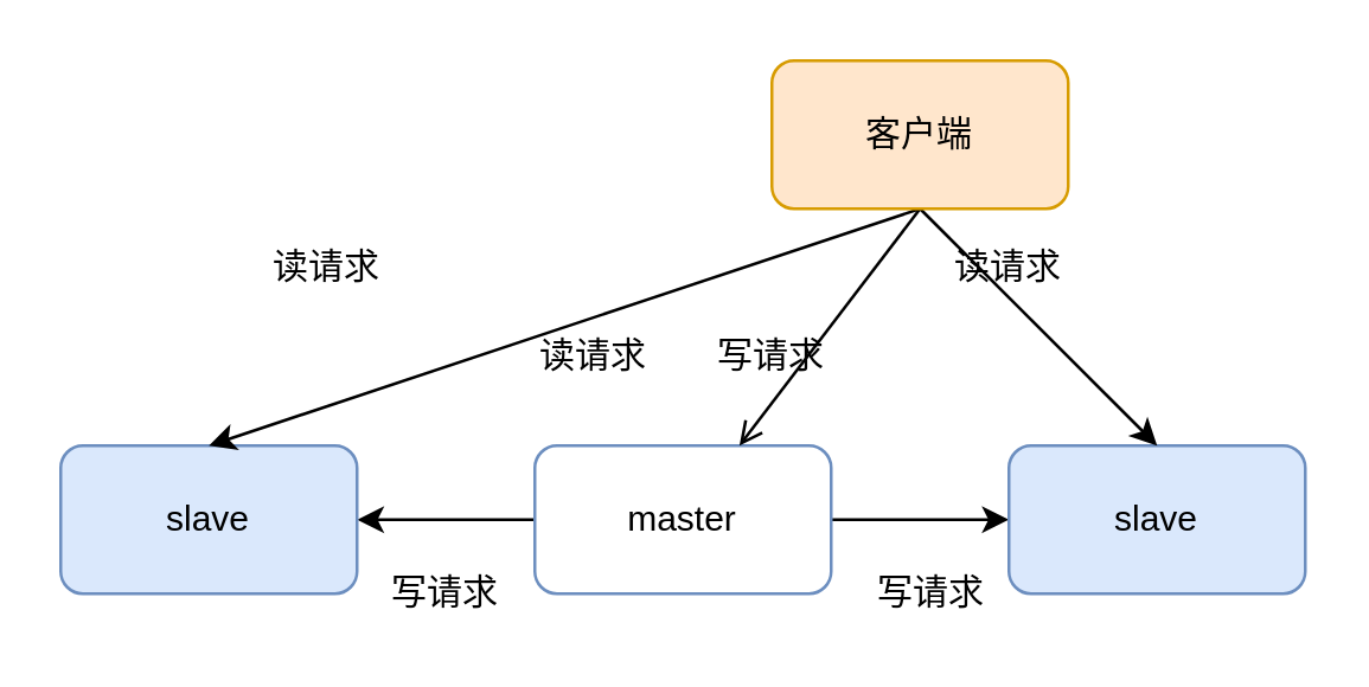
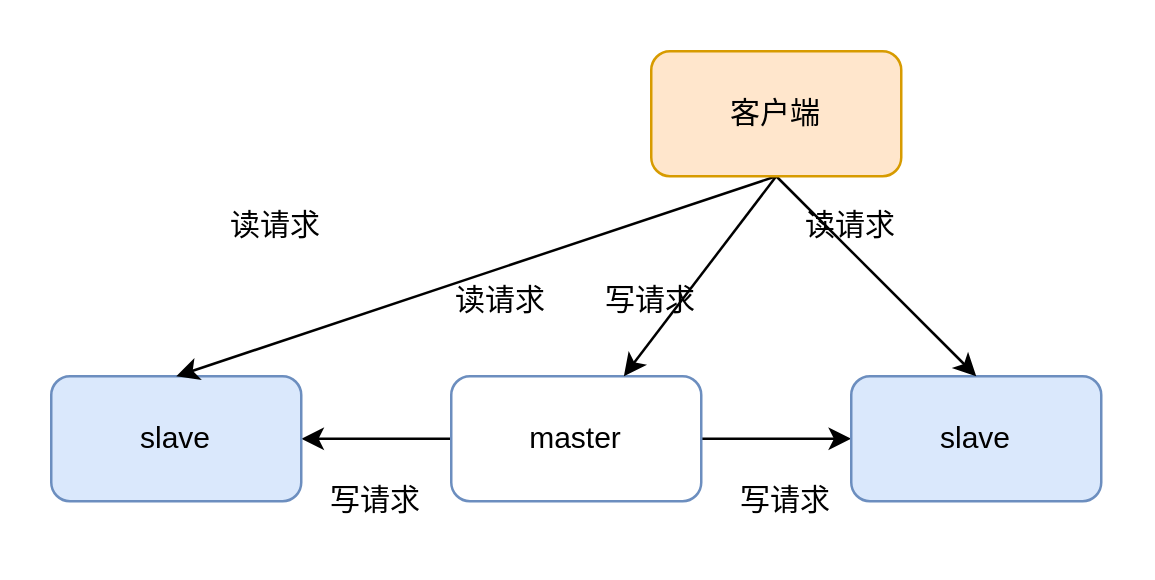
  <mxCell id="0" />
  <mxCell id="1" parent="0" />
  <mxCell id="2" style="edgeStyle=none;rounded=0;orthogonalLoop=1;jettySize=auto;html=1;exitX=0;exitY=0.5;exitDx=0;exitDy=0;entryX=1;entryY=0.5;entryDx=0;entryDy=0;" edge="1" parent="1" source="4" target="5"><mxGeometry relative="1" as="geometry" /></mxCell>
  <mxCell id="3" style="edgeStyle=none;rounded=0;orthogonalLoop=1;jettySize=auto;html=1;exitX=1;exitY=0.5;exitDx=0;exitDy=0;entryX=0;entryY=0.5;entryDx=0;entryDy=0;" edge="1" parent="1" source="4" target="6"><mxGeometry relative="1" as="geometry" /></mxCell>
  <mxCell id="4" value="master" style="rounded=1;whiteSpace=wrap;html=1;fillColor=#ffffff;strokeColor=#6c8ebf;" vertex="1" parent="1"><mxGeometry x="180" y="150" width="100" height="50" as="geometry" /></mxCell>
  <mxCell id="5" value="slave" style="rounded=1;whiteSpace=wrap;html=1;fillColor=#dae8fc;strokeColor=#6c8ebf;" vertex="1" parent="1"><mxGeometry x="20" y="150" width="100" height="50" as="geometry" /></mxCell>
  <mxCell id="6" value="slave" style="rounded=1;whiteSpace=wrap;html=1;fillColor=#dae8fc;strokeColor=#6c8ebf;" vertex="1" parent="1"><mxGeometry x="340" y="150" width="100" height="50" as="geometry" /></mxCell>
  <mxCell id="7" style="rounded=0;orthogonalLoop=1;jettySize=auto;html=1;exitX=0.5;exitY=1;exitDx=0;exitDy=0;entryX=0.5;entryY=0;entryDx=0;entryDy=0;" edge="1" parent="1" source="10" target="5"><mxGeometry relative="1" as="geometry" /></mxCell>
- <mxCell id="8" style="edgeStyle=none;rounded=0;orthogonalLoop=1;jettySize=auto;html=1;exitX=0.5;exitY=1;exitDx=0;exitDy=0;endArrow=open;" edge="1" parent="1" source="10" target="4"><mxGeometry relative="1" as="geometry" /></mxCell>
+ <mxCell id="8" style="edgeStyle=none;rounded=0;orthogonalLoop=1;jettySize=auto;html=1;exitX=0.5;exitY=1;exitDx=0;exitDy=0;" edge="1" parent="1" source="10" target="4"><mxGeometry relative="1" as="geometry" /></mxCell>
  <mxCell id="9" style="edgeStyle=none;rounded=0;orthogonalLoop=1;jettySize=auto;html=1;exitX=0.5;exitY=1;exitDx=0;exitDy=0;entryX=0.5;entryY=0;entryDx=0;entryDy=0;" edge="1" parent="1" source="10" target="6"><mxGeometry relative="1" as="geometry" /></mxCell>
  <mxCell id="10" value="客户端" style="rounded=1;whiteSpace=wrap;html=1;fillColor=#ffe6cc;strokeColor=#d79b00;" vertex="1" parent="1"><mxGeometry x="260" y="20" width="100" height="50" as="geometry" /></mxCell>
  <mxCell id="11" value="读请求" style="text;html=1;strokeColor=none;fillColor=none;align=center;verticalAlign=middle;whiteSpace=wrap;rounded=0;" vertex="1" parent="1"><mxGeometry x="90" y="80" width="40" height="20" as="geometry" /></mxCell>
  <mxCell id="12" value="读请求" style="text;html=1;strokeColor=none;fillColor=none;align=center;verticalAlign=middle;whiteSpace=wrap;rounded=0;" vertex="1" parent="1"><mxGeometry x="320" y="80" width="40" height="20" as="geometry" /></mxCell>
  <mxCell id="13" value="读请求" style="text;html=1;strokeColor=none;fillColor=none;align=center;verticalAlign=middle;whiteSpace=wrap;rounded=0;" vertex="1" parent="1"><mxGeometry x="150" y="110" width="100" height="20" as="geometry" /></mxCell>
  <mxCell id="14" value="写请求" style="text;html=1;strokeColor=none;fillColor=none;align=center;verticalAlign=middle;whiteSpace=wrap;rounded=0;" vertex="1" parent="1"><mxGeometry x="210" y="110" width="100" height="20" as="geometry" /></mxCell>
  <mxCell id="15" value="写请求" style="text;html=1;strokeColor=none;fillColor=none;align=center;verticalAlign=middle;whiteSpace=wrap;rounded=0;" vertex="1" parent="1"><mxGeometry x="100" y="190" width="100" height="20" as="geometry" /></mxCell>
  <mxCell id="16" value="写请求" style="text;html=1;strokeColor=none;fillColor=none;align=center;verticalAlign=middle;whiteSpace=wrap;rounded=0;" vertex="1" parent="1"><mxGeometry x="264" y="190" width="100" height="20" as="geometry" /></mxCell>
